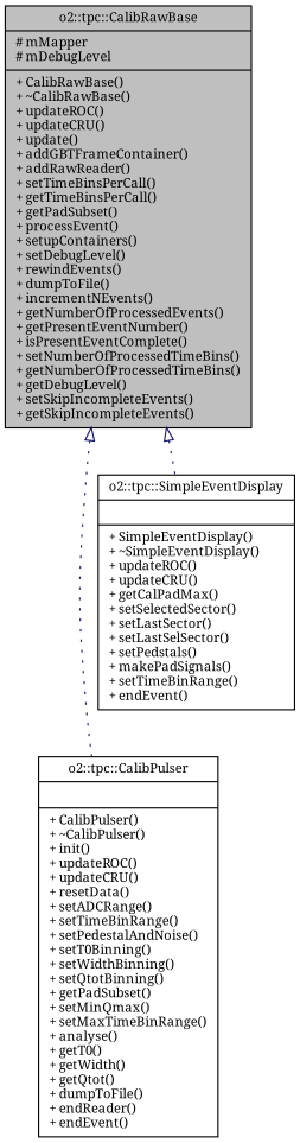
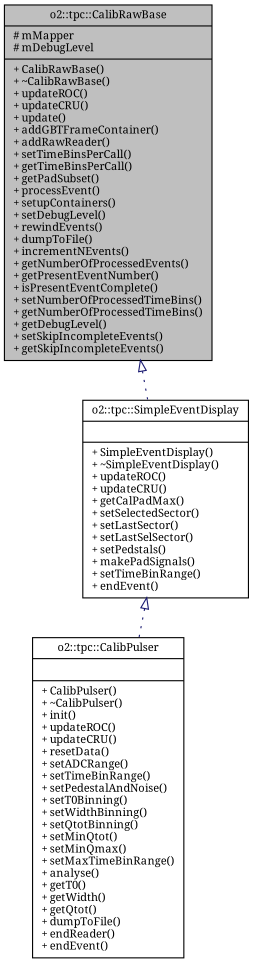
  digraph {
    fontname="Noto Serif"
    node [color=black fontname="Noto Serif" fontsize=10 shape=record]
    edge [arrowtail=onormal color=midnightblue dir=back fontname="Noto Serif" fontsize=10 labelfontname=Helvetica labelfontsize=10 style=dotted]
    n1 [fillcolor=grey75 fontcolor=black height=0.2 label="{o2::tpc::CalibRawBase\n|# mMapper\l# mDebugLevel\l|+ CalibRawBase()\l+ ~CalibRawBase()\l+ updateROC()\l+ updateCRU()\l+ update()\l+ addGBTFrameContainer()\l+ addRawReader()\l+ setTimeBinsPerCall()\l+ getTimeBinsPerCall()\l+ getPadSubset()\l+ processEvent()\l+ setupContainers()\l+ setDebugLevel()\l+ rewindEvents()\l+ dumpToFile()\l+ incrementNEvents()\l+ getNumberOfProcessedEvents()\l+ getPresentEventNumber()\l+ isPresentEventComplete()\l+ setNumberOfProcessedTimeBins()\l+ getNumberOfProcessedTimeBins()\l+ getDebugLevel()\l+ setSkipIncompleteEvents()\l+ getSkipIncompleteEvents()\l}" style=filled width=0.4]
-   n2 [height=0.2 label="{o2::tpc::CalibPulser\n||+ CalibPulser()\l+ ~CalibPulser()\l+ init()\l+ updateROC()\l+ updateCRU()\l+ resetData()\l+ setADCRange()\l+ setTimeBinRange()\l+ setPedestalAndNoise()\l+ setT0Binning()\l+ setWidthBinning()\l+ setQtotBinning()\l+ getPadSubset()\l+ setMinQmax()\l+ setMaxTimeBinRange()\l+ analyse()\l+ getT0()\l+ getWidth()\l+ getQtot()\l+ dumpToFile()\l+ endReader()\l+ endEvent()\l}" width=0.4]
+   n2 [height=0.2 label="{o2::tpc::CalibPulser\n||+ CalibPulser()\l+ ~CalibPulser()\l+ init()\l+ updateROC()\l+ updateCRU()\l+ resetData()\l+ setADCRange()\l+ setTimeBinRange()\l+ setPedestalAndNoise()\l+ setT0Binning()\l+ setWidthBinning()\l+ setQtotBinning()\l+ setMinQtot()\l+ setMinQmax()\l+ setMaxTimeBinRange()\l+ analyse()\l+ getT0()\l+ getWidth()\l+ getQtot()\l+ dumpToFile()\l+ endReader()\l+ endEvent()\l}" width=0.4]
    n3 [height=0.2 label="{o2::tpc::SimpleEventDisplay\n||+ SimpleEventDisplay()\l+ ~SimpleEventDisplay()\l+ updateROC()\l+ updateCRU()\l+ getCalPadMax()\l+ setSelectedSector()\l+ setLastSector()\l+ setLastSelSector()\l+ setPedstals()\l+ makePadSignals()\l+ setTimeBinRange()\l+ endEvent()\l}" width=0.4]
-   n1 -> n2
+   n3 -> n2
    n1 -> n3
  }
